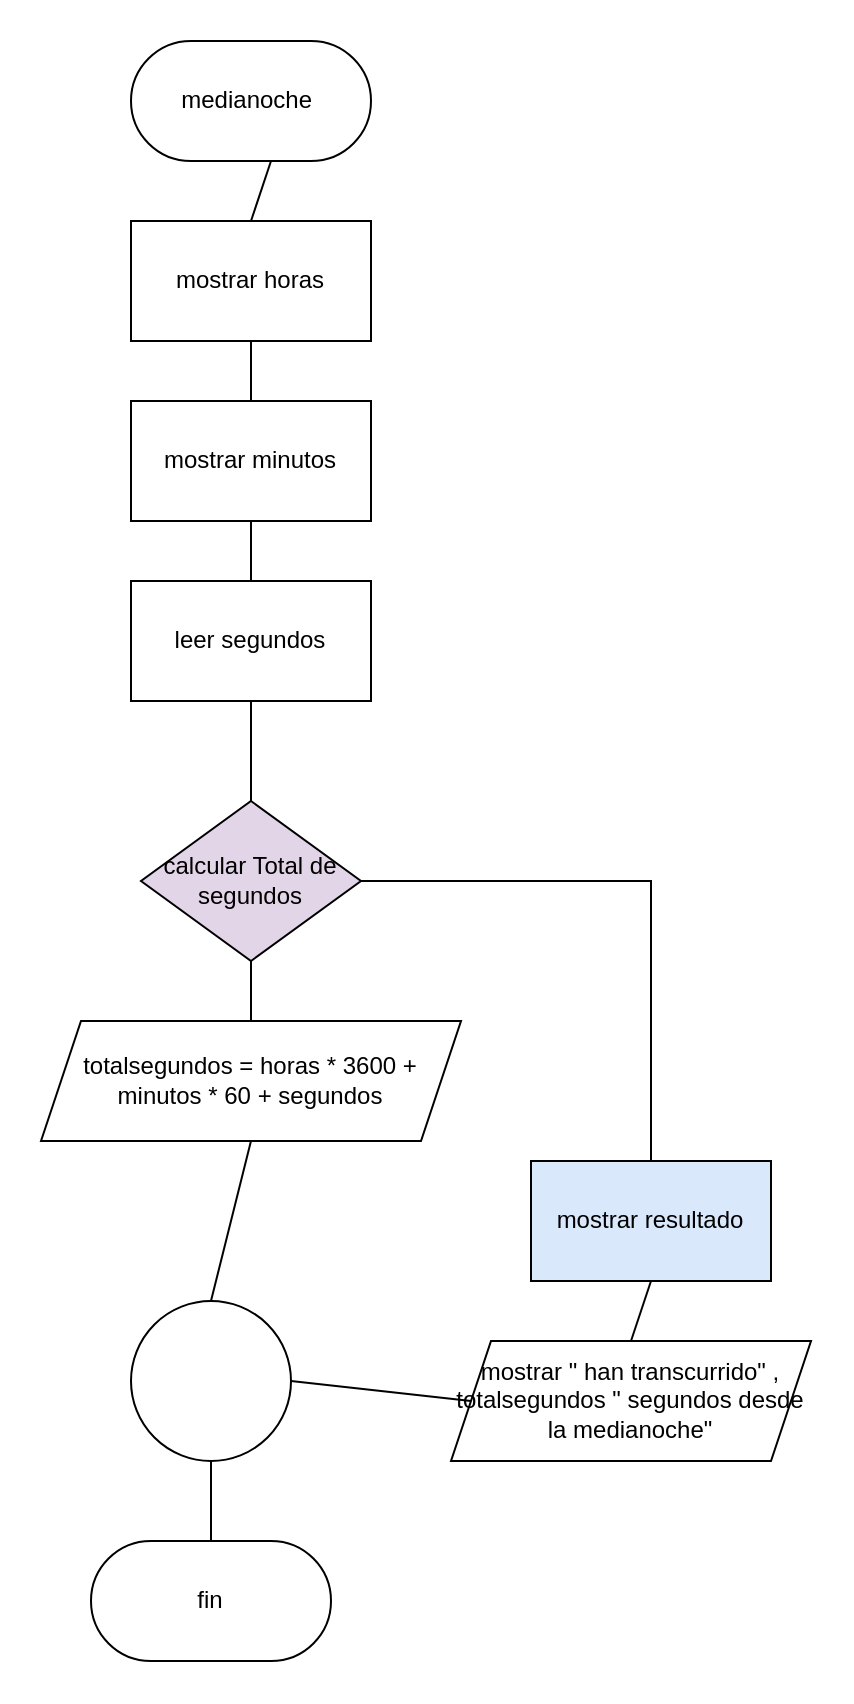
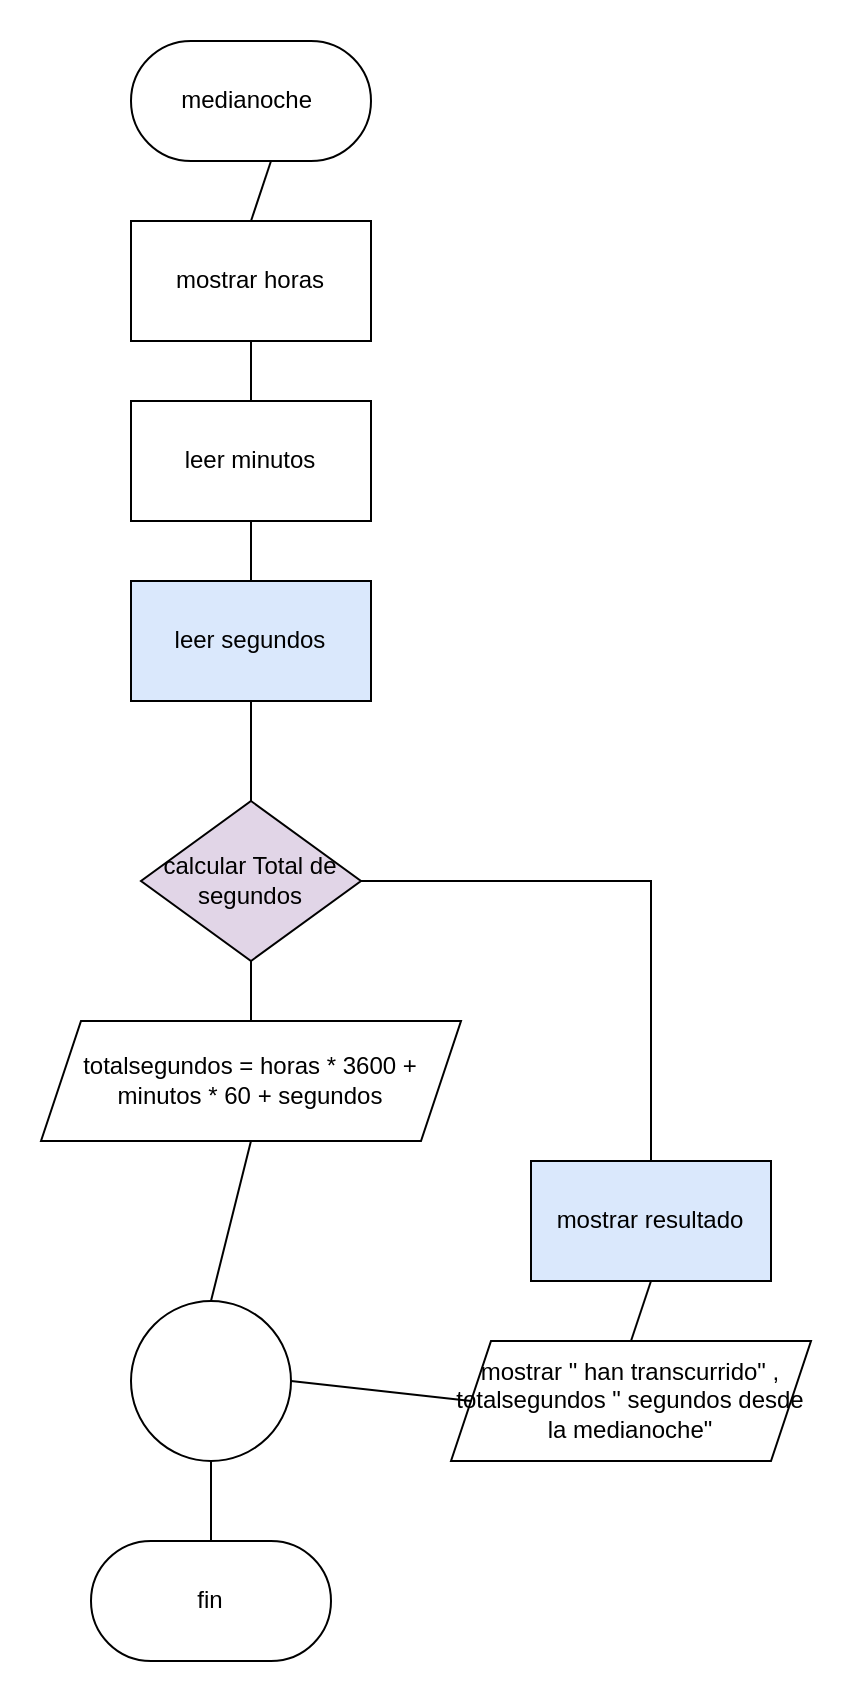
  <mxCell id="0" />
  <mxCell id="1" parent="0" />
  <mxCell id="2" value="medianoche&amp;nbsp;" style="rounded=1;whiteSpace=wrap;html=1;arcSize=50;" vertex="1" parent="1"><mxGeometry x="65" y="20" width="120" height="60" as="geometry" /></mxCell>
  <mxCell id="3" value="mostrar horas" style="rounded=0;whiteSpace=wrap;html=1;" vertex="1" parent="1"><mxGeometry x="65" y="110" width="120" height="60" as="geometry" /></mxCell>
- <mxCell id="4" value="mostrar minutos" style="rounded=0;whiteSpace=wrap;html=1;" vertex="1" parent="1"><mxGeometry x="65" y="200" width="120" height="60" as="geometry" /></mxCell>
- <mxCell id="5" value="leer segundos" style="rounded=0;whiteSpace=wrap;html=1;" vertex="1" parent="1"><mxGeometry x="65" y="290" width="120" height="60" as="geometry" /></mxCell>
+ <mxCell id="4" value="leer minutos" style="rounded=0;whiteSpace=wrap;html=1;" vertex="1" parent="1"><mxGeometry x="65" y="200" width="120" height="60" as="geometry" /></mxCell>
+ <mxCell id="5" value="leer segundos" style="rounded=0;whiteSpace=wrap;html=1;fillColor=#dae8fc;" vertex="1" parent="1"><mxGeometry x="65" y="290" width="120" height="60" as="geometry" /></mxCell>
  <mxCell id="6" value="" style="endArrow=none;html=1;rounded=0;exitX=0.5;exitY=0;exitDx=0;exitDy=0;" edge="1" parent="1" source="3"><mxGeometry width="50" height="50" relative="1" as="geometry"><mxPoint x="85" y="130" as="sourcePoint" /><mxPoint x="135" y="80" as="targetPoint" /></mxGeometry></mxCell>
  <mxCell id="7" value="" style="endArrow=none;html=1;rounded=0;exitX=0.5;exitY=0;exitDx=0;exitDy=0;" edge="1" parent="1" source="4"><mxGeometry width="50" height="50" relative="1" as="geometry"><mxPoint x="75" y="220" as="sourcePoint" /><mxPoint x="125" y="170" as="targetPoint" /></mxGeometry></mxCell>
  <mxCell id="8" value="" style="endArrow=none;html=1;rounded=0;exitX=0.5;exitY=0;exitDx=0;exitDy=0;" edge="1" parent="1" source="5"><mxGeometry width="50" height="50" relative="1" as="geometry"><mxPoint x="75" y="310" as="sourcePoint" /><mxPoint x="125" y="260" as="targetPoint" /></mxGeometry></mxCell>
  <mxCell id="9" value="calcular Total de segundos" style="rhombus;whiteSpace=wrap;html=1;fillColor=#e1d5e7;" vertex="1" parent="1"><mxGeometry x="70" y="400" width="110" height="80" as="geometry" /></mxCell>
  <mxCell id="10" value="" style="endArrow=none;html=1;rounded=0;exitX=0.5;exitY=0;exitDx=0;exitDy=0;" edge="1" parent="1" source="9"><mxGeometry width="50" height="50" relative="1" as="geometry"><mxPoint x="75" y="400" as="sourcePoint" /><mxPoint x="125" y="350" as="targetPoint" /></mxGeometry></mxCell>
  <mxCell id="11" value="totalsegundos = horas * 3600 + minutos * 60 + segundos" style="shape=parallelogram;perimeter=parallelogramPerimeter;whiteSpace=wrap;html=1;fixedSize=1;" vertex="1" parent="1"><mxGeometry x="20" y="510" width="210" height="60" as="geometry" /></mxCell>
  <mxCell id="12" value="" style="endArrow=none;html=1;rounded=0;exitX=0.5;exitY=0;exitDx=0;exitDy=0;" edge="1" parent="1" source="11"><mxGeometry width="50" height="50" relative="1" as="geometry"><mxPoint x="75" y="530" as="sourcePoint" /><mxPoint x="125" y="480" as="targetPoint" /></mxGeometry></mxCell>
  <mxCell id="13" value="" style="endArrow=none;html=1;rounded=0;" edge="1" parent="1"><mxGeometry width="50" height="50" relative="1" as="geometry"><mxPoint x="180" y="440" as="sourcePoint" /><mxPoint x="325" y="580" as="targetPoint" /><Array as="points"><mxPoint x="325" y="440" /><mxPoint x="325" y="580" /></Array></mxGeometry></mxCell>
  <mxCell id="14" value="mostrar resultado" style="rounded=0;whiteSpace=wrap;html=1;fillColor=#dae8fc;" vertex="1" parent="1"><mxGeometry x="265" y="580" width="120" height="60" as="geometry" /></mxCell>
  <mxCell id="15" value="mostrar &quot; han transcurrido&quot; , totalsegundos &quot; segundos desde la medianoche&quot;" style="shape=parallelogram;perimeter=parallelogramPerimeter;whiteSpace=wrap;html=1;fixedSize=1;" vertex="1" parent="1"><mxGeometry x="225" y="670" width="180" height="60" as="geometry" /></mxCell>
  <mxCell id="16" value="" style="ellipse;whiteSpace=wrap;html=1;aspect=fixed;" vertex="1" parent="1"><mxGeometry x="65" y="650" width="80" height="80" as="geometry" /></mxCell>
  <mxCell id="17" value="" style="endArrow=none;html=1;rounded=0;exitX=0.5;exitY=0;exitDx=0;exitDy=0;" edge="1" parent="1" source="15"><mxGeometry width="50" height="50" relative="1" as="geometry"><mxPoint x="275" y="690" as="sourcePoint" /><mxPoint x="325" y="640" as="targetPoint" /></mxGeometry></mxCell>
  <mxCell id="18" value="" style="endArrow=none;html=1;rounded=0;entryX=0.5;entryY=0;entryDx=0;entryDy=0;exitX=0.5;exitY=1;exitDx=0;exitDy=0;" edge="1" parent="1" source="11" target="16"><mxGeometry width="50" height="50" relative="1" as="geometry"><mxPoint x="155" y="580" as="sourcePoint" /><mxPoint x="205" y="530" as="targetPoint" /></mxGeometry></mxCell>
  <mxCell id="19" value="" style="endArrow=none;html=1;rounded=0;exitX=1;exitY=0.5;exitDx=0;exitDy=0;" edge="1" parent="1" source="16"><mxGeometry width="50" height="50" relative="1" as="geometry"><mxPoint x="185" y="750" as="sourcePoint" /><mxPoint x="235" y="700" as="targetPoint" /></mxGeometry></mxCell>
  <mxCell id="20" value="fin" style="rounded=1;whiteSpace=wrap;html=1;arcSize=50;" vertex="1" parent="1"><mxGeometry x="45" y="770" width="120" height="60" as="geometry" /></mxCell>
  <mxCell id="21" value="" style="endArrow=none;html=1;rounded=0;exitX=0.5;exitY=0;exitDx=0;exitDy=0;" edge="1" parent="1" source="20"><mxGeometry width="50" height="50" relative="1" as="geometry"><mxPoint x="55" y="780" as="sourcePoint" /><mxPoint x="105" y="730" as="targetPoint" /></mxGeometry></mxCell>
